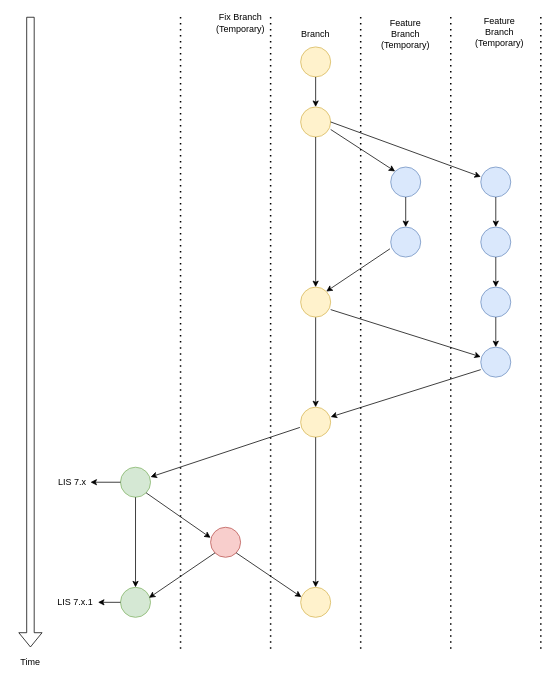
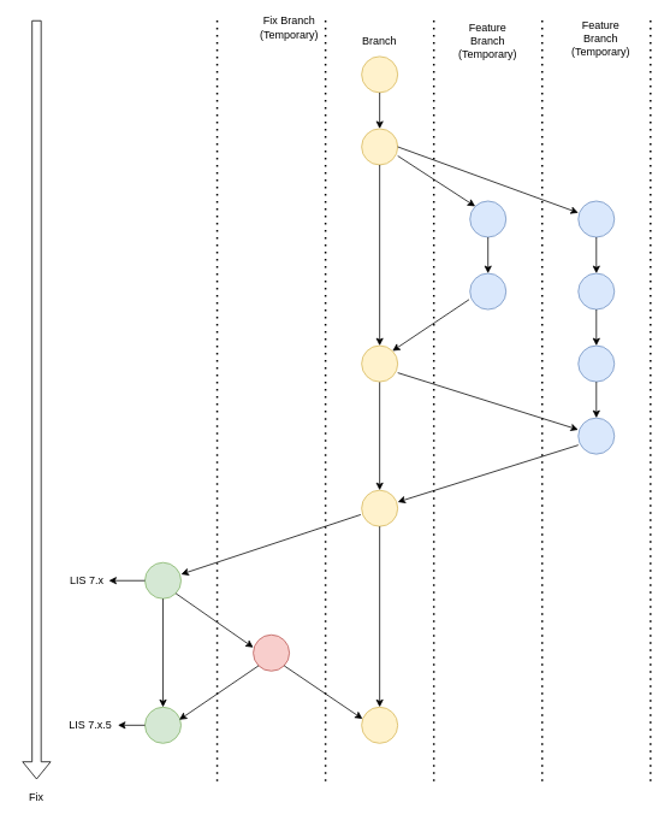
  <mxCell id="0" />
  <mxCell id="1" parent="0" />
  <mxCell id="2" value="" style="ellipse;whiteSpace=wrap;html=1;aspect=fixed;fillColor=#fff2cc;strokeColor=#d6b656;" parent="1" vertex="1"><mxGeometry x="400" y="62" width="40" height="40" as="geometry" /></mxCell>
  <mxCell id="3" value="" style="ellipse;whiteSpace=wrap;html=1;aspect=fixed;fillColor=#fff2cc;strokeColor=#d6b656;" parent="1" vertex="1"><mxGeometry x="400" y="142" width="40" height="40" as="geometry" /></mxCell>
  <mxCell id="4" value="" style="ellipse;whiteSpace=wrap;html=1;aspect=fixed;fillColor=#fff2cc;strokeColor=#d6b656;" parent="1" vertex="1"><mxGeometry x="400" y="542" width="40" height="40" as="geometry" /></mxCell>
  <mxCell id="5" value="" style="ellipse;whiteSpace=wrap;html=1;aspect=fixed;fillColor=#dae8fc;strokeColor=#6c8ebf;" parent="1" vertex="1"><mxGeometry x="520" y="222" width="40" height="40" as="geometry" /></mxCell>
  <mxCell id="6" value="" style="ellipse;whiteSpace=wrap;html=1;aspect=fixed;fillColor=#dae8fc;strokeColor=#6c8ebf;" parent="1" vertex="1"><mxGeometry x="520" y="302" width="40" height="40" as="geometry" /></mxCell>
  <mxCell id="7" value="" style="ellipse;whiteSpace=wrap;html=1;aspect=fixed;fillColor=#d5e8d4;strokeColor=#82b366;" parent="1" vertex="1"><mxGeometry x="160" y="622" width="40" height="40" as="geometry" /></mxCell>
  <mxCell id="8" value="" style="ellipse;whiteSpace=wrap;html=1;aspect=fixed;fillColor=#d5e8d4;strokeColor=#82b366;" parent="1" vertex="1"><mxGeometry x="160" y="782" width="40" height="40" as="geometry" /></mxCell>
  <mxCell id="9" value="" style="endArrow=classic;html=1;exitX=0.5;exitY=1;exitDx=0;exitDy=0;entryX=0.5;entryY=0;entryDx=0;entryDy=0;" parent="1" source="2" target="3" edge="1"><mxGeometry width="50" height="50" relative="1" as="geometry"><mxPoint x="470" y="135" as="sourcePoint" /><mxPoint x="520" y="85" as="targetPoint" /></mxGeometry></mxCell>
  <mxCell id="10" value="" style="endArrow=classic;html=1;entryX=0;entryY=0;entryDx=0;entryDy=0;" parent="1" target="5" edge="1"><mxGeometry width="50" height="50" relative="1" as="geometry"><mxPoint x="440" y="172" as="sourcePoint" /><mxPoint x="510" y="125" as="targetPoint" /></mxGeometry></mxCell>
  <mxCell id="11" value="" style="endArrow=classic;html=1;exitX=0.5;exitY=1;exitDx=0;exitDy=0;entryX=0.5;entryY=0;entryDx=0;entryDy=0;" parent="1" source="5" target="6" edge="1"><mxGeometry width="50" height="50" relative="1" as="geometry"><mxPoint x="240" y="245" as="sourcePoint" /><mxPoint x="290" y="195" as="targetPoint" /></mxGeometry></mxCell>
  <mxCell id="12" value="" style="endArrow=classic;html=1;exitX=-0.025;exitY=0.675;exitDx=0;exitDy=0;entryX=1;entryY=0.325;entryDx=0;entryDy=0;entryPerimeter=0;exitPerimeter=0;" parent="1" source="4" target="7" edge="1"><mxGeometry width="50" height="50" relative="1" as="geometry"><mxPoint x="400" y="645" as="sourcePoint" /><mxPoint x="280" y="655" as="targetPoint" /></mxGeometry></mxCell>
  <mxCell id="13" value="" style="endArrow=classic;html=1;exitX=0.5;exitY=1;exitDx=0;exitDy=0;entryX=0.5;entryY=0;entryDx=0;entryDy=0;" parent="1" source="7" target="8" edge="1"><mxGeometry width="50" height="50" relative="1" as="geometry"><mxPoint x="180" y="905" as="sourcePoint" /><mxPoint x="290" y="885" as="targetPoint" /></mxGeometry></mxCell>
  <mxCell id="14" value="" style="endArrow=classic;html=1;exitX=0.5;exitY=1;exitDx=0;exitDy=0;entryX=0.5;entryY=0;entryDx=0;entryDy=0;" parent="1" source="4" target="17" edge="1"><mxGeometry width="50" height="50" relative="1" as="geometry"><mxPoint x="420" y="665" as="sourcePoint" /><mxPoint x="420" y="945" as="targetPoint" /></mxGeometry></mxCell>
  <mxCell id="15" value="" style="ellipse;whiteSpace=wrap;html=1;aspect=fixed;fillColor=#f8cecc;strokeColor=#b85450;" parent="1" vertex="1"><mxGeometry x="280" y="702" width="40" height="40" as="geometry" /></mxCell>
  <mxCell id="16" value="" style="endArrow=classic;html=1;exitX=1;exitY=1;exitDx=0;exitDy=0;entryX=0;entryY=0.35;entryDx=0;entryDy=0;entryPerimeter=0;" parent="1" source="7" target="15" edge="1"><mxGeometry width="50" height="50" relative="1" as="geometry"><mxPoint x="194.142" y="899.142" as="sourcePoint" /><mxPoint x="276" y="714" as="targetPoint" /></mxGeometry></mxCell>
  <mxCell id="17" value="" style="ellipse;whiteSpace=wrap;html=1;aspect=fixed;fillColor=#fff2cc;strokeColor=#d6b656;" parent="1" vertex="1"><mxGeometry x="400" y="782" width="40" height="40" as="geometry" /></mxCell>
  <mxCell id="18" value="" style="endArrow=classic;html=1;exitX=1;exitY=1;exitDx=0;exitDy=0;entryX=0.025;entryY=0.325;entryDx=0;entryDy=0;entryPerimeter=0;" parent="1" source="15" target="17" edge="1"><mxGeometry width="50" height="50" relative="1" as="geometry"><mxPoint x="240" y="965" as="sourcePoint" /><mxPoint x="410" y="795" as="targetPoint" /></mxGeometry></mxCell>
  <mxCell id="19" value="Branch" style="text;html=1;strokeColor=none;fillColor=none;align=center;verticalAlign=middle;whiteSpace=wrap;rounded=0;" parent="1" vertex="1"><mxGeometry x="400" y="35" width="40" height="20" as="geometry" /></mxCell>
  <mxCell id="20" value="Feature Branch&lt;br&gt;(Temporary)" style="text;html=1;strokeColor=none;fillColor=none;align=center;verticalAlign=middle;whiteSpace=wrap;rounded=0;" parent="1" vertex="1"><mxGeometry x="515" y="35" width="50" height="20" as="geometry" /></mxCell>
  <mxCell id="21" value="Fix Branch (Temporary)" style="text;html=1;strokeColor=none;fillColor=none;align=center;verticalAlign=middle;whiteSpace=wrap;rounded=0;" parent="1" vertex="1"><mxGeometry x="295" y="20" width="50" height="20" as="geometry" /></mxCell>
  <mxCell id="22" value="" style="endArrow=classic;html=1;exitX=0;exitY=1;exitDx=0;exitDy=0;entryX=0.95;entryY=0.35;entryDx=0;entryDy=0;entryPerimeter=0;" parent="1" source="15" target="8" edge="1"><mxGeometry width="50" height="50" relative="1" as="geometry"><mxPoint x="330" y="532" as="sourcePoint" /><mxPoint x="380" y="482" as="targetPoint" /></mxGeometry></mxCell>
  <mxCell id="23" value="" style="endArrow=none;dashed=1;html=1;dashPattern=1 3;strokeWidth=2;" parent="1" edge="1"><mxGeometry width="50" height="50" relative="1" as="geometry"><mxPoint x="480" y="864" as="sourcePoint" /><mxPoint x="480" y="22" as="targetPoint" /></mxGeometry></mxCell>
  <mxCell id="24" value="" style="endArrow=none;dashed=1;html=1;dashPattern=1 3;strokeWidth=2;" parent="1" edge="1"><mxGeometry width="50" height="50" relative="1" as="geometry"><mxPoint x="240" y="864" as="sourcePoint" /><mxPoint x="240" y="22" as="targetPoint" /></mxGeometry></mxCell>
  <mxCell id="25" value="" style="endArrow=none;dashed=1;html=1;dashPattern=1 3;strokeWidth=2;" parent="1" edge="1"><mxGeometry width="50" height="50" relative="1" as="geometry"><mxPoint x="360" y="864" as="sourcePoint" /><mxPoint x="360" y="22" as="targetPoint" /></mxGeometry></mxCell>
- <mxCell id="26" value="Time" style="text;html=1;strokeColor=none;fillColor=none;align=center;verticalAlign=middle;whiteSpace=wrap;rounded=0;" parent="1" vertex="1"><mxGeometry x="20" y="872" width="40" height="20" as="geometry" /></mxCell>
+ <mxCell id="26" value="Fix" style="text;html=1;strokeColor=none;fillColor=none;align=center;verticalAlign=middle;whiteSpace=wrap;rounded=0;" parent="1" vertex="1"><mxGeometry x="20" y="872" width="40" height="20" as="geometry" /></mxCell>
  <mxCell id="27" value="" style="shape=flexArrow;endArrow=classic;html=1;" parent="1" edge="1"><mxGeometry width="50" height="50" relative="1" as="geometry"><mxPoint x="40" y="22" as="sourcePoint" /><mxPoint x="40" y="862" as="targetPoint" /></mxGeometry></mxCell>
- <mxCell id="28" value="LIS 7.x.1" style="text;html=1;strokeColor=none;fillColor=none;align=center;verticalAlign=middle;whiteSpace=wrap;rounded=0;" parent="1" vertex="1"><mxGeometry x="70" y="792" width="60" height="20" as="geometry" /></mxCell>
+ <mxCell id="28" value="LIS 7.x.5" style="text;html=1;strokeColor=none;fillColor=none;align=center;verticalAlign=middle;whiteSpace=wrap;rounded=0;" parent="1" vertex="1"><mxGeometry x="70" y="792" width="60" height="20" as="geometry" /></mxCell>
  <mxCell id="29" value="" style="endArrow=none;dashed=1;html=1;dashPattern=1 3;strokeWidth=2;" edge="1" parent="1"><mxGeometry width="50" height="50" relative="1" as="geometry"><mxPoint x="600" y="864" as="sourcePoint" /><mxPoint x="600" y="22" as="targetPoint" /></mxGeometry></mxCell>
  <mxCell id="30" value="Feature Branch&lt;br&gt;(Temporary)" style="text;html=1;strokeColor=none;fillColor=none;align=center;verticalAlign=middle;whiteSpace=wrap;rounded=0;" vertex="1" parent="1"><mxGeometry x="640" y="32" width="50" height="20" as="geometry" /></mxCell>
  <mxCell id="31" value="" style="endArrow=none;dashed=1;html=1;dashPattern=1 3;strokeWidth=2;" edge="1" parent="1"><mxGeometry width="50" height="50" relative="1" as="geometry"><mxPoint x="720" y="864" as="sourcePoint" /><mxPoint x="720" y="22" as="targetPoint" /></mxGeometry></mxCell>
  <mxCell id="32" value="" style="ellipse;whiteSpace=wrap;html=1;aspect=fixed;fillColor=#dae8fc;strokeColor=#6c8ebf;" vertex="1" parent="1"><mxGeometry x="640" y="222" width="40" height="40" as="geometry" /></mxCell>
  <mxCell id="33" value="" style="ellipse;whiteSpace=wrap;html=1;aspect=fixed;fillColor=#dae8fc;strokeColor=#6c8ebf;" vertex="1" parent="1"><mxGeometry x="640" y="302" width="40" height="40" as="geometry" /></mxCell>
  <mxCell id="34" value="" style="ellipse;whiteSpace=wrap;html=1;aspect=fixed;fillColor=#dae8fc;strokeColor=#6c8ebf;" vertex="1" parent="1"><mxGeometry x="640" y="382" width="40" height="40" as="geometry" /></mxCell>
  <mxCell id="35" value="" style="ellipse;whiteSpace=wrap;html=1;aspect=fixed;fillColor=#dae8fc;strokeColor=#6c8ebf;" vertex="1" parent="1"><mxGeometry x="640" y="462" width="40" height="40" as="geometry" /></mxCell>
  <mxCell id="36" style="edgeStyle=orthogonalEdgeStyle;rounded=0;orthogonalLoop=1;jettySize=auto;html=1;exitX=0.5;exitY=1;exitDx=0;exitDy=0;entryX=0.5;entryY=0;entryDx=0;entryDy=0;" edge="1" parent="1" source="37" target="4"><mxGeometry relative="1" as="geometry" /></mxCell>
  <mxCell id="37" value="" style="ellipse;whiteSpace=wrap;html=1;aspect=fixed;fillColor=#fff2cc;strokeColor=#d6b656;" vertex="1" parent="1"><mxGeometry x="400" y="382" width="40" height="40" as="geometry" /></mxCell>
  <mxCell id="38" value="" style="endArrow=classic;html=1;exitX=-0.025;exitY=0.725;exitDx=0;exitDy=0;exitPerimeter=0;entryX=1;entryY=0;entryDx=0;entryDy=0;" edge="1" parent="1" source="6" target="37"><mxGeometry width="50" height="50" relative="1" as="geometry"><mxPoint x="530" y="462" as="sourcePoint" /><mxPoint x="580" y="412" as="targetPoint" /></mxGeometry></mxCell>
  <mxCell id="39" value="" style="endArrow=classic;html=1;entryX=0;entryY=0.325;entryDx=0;entryDy=0;entryPerimeter=0;" edge="1" parent="1" target="35"><mxGeometry width="50" height="50" relative="1" as="geometry"><mxPoint x="440" y="412" as="sourcePoint" /><mxPoint x="444.142" y="397.858" as="targetPoint" /></mxGeometry></mxCell>
  <mxCell id="40" value="" style="endArrow=classic;html=1;exitX=0.5;exitY=1;exitDx=0;exitDy=0;entryX=0.5;entryY=0;entryDx=0;entryDy=0;" edge="1" parent="1" source="3" target="37"><mxGeometry width="50" height="50" relative="1" as="geometry"><mxPoint x="530" y="462" as="sourcePoint" /><mxPoint x="580" y="412" as="targetPoint" /></mxGeometry></mxCell>
  <mxCell id="41" value="" style="endArrow=classic;html=1;exitX=1;exitY=0.5;exitDx=0;exitDy=0;entryX=0;entryY=0.325;entryDx=0;entryDy=0;entryPerimeter=0;" edge="1" parent="1" source="3" target="32"><mxGeometry width="50" height="50" relative="1" as="geometry"><mxPoint x="470" y="152" as="sourcePoint" /><mxPoint x="520" y="102" as="targetPoint" /></mxGeometry></mxCell>
  <mxCell id="42" value="" style="endArrow=classic;html=1;exitX=0.5;exitY=1;exitDx=0;exitDy=0;entryX=0.5;entryY=0;entryDx=0;entryDy=0;" edge="1" parent="1" source="32" target="33"><mxGeometry width="50" height="50" relative="1" as="geometry"><mxPoint x="530" y="462" as="sourcePoint" /><mxPoint x="580" y="412" as="targetPoint" /></mxGeometry></mxCell>
  <mxCell id="43" value="" style="endArrow=classic;html=1;exitX=0.5;exitY=1;exitDx=0;exitDy=0;entryX=0.5;entryY=0;entryDx=0;entryDy=0;" edge="1" parent="1" source="33" target="34"><mxGeometry width="50" height="50" relative="1" as="geometry"><mxPoint x="530" y="462" as="sourcePoint" /><mxPoint x="580" y="412" as="targetPoint" /></mxGeometry></mxCell>
  <mxCell id="44" value="" style="endArrow=classic;html=1;exitX=0.5;exitY=1;exitDx=0;exitDy=0;entryX=0.5;entryY=0;entryDx=0;entryDy=0;" edge="1" parent="1" source="34" target="35"><mxGeometry width="50" height="50" relative="1" as="geometry"><mxPoint x="530" y="462" as="sourcePoint" /><mxPoint x="580" y="412" as="targetPoint" /></mxGeometry></mxCell>
  <mxCell id="45" value="" style="endArrow=classic;html=1;entryX=1;entryY=0.325;entryDx=0;entryDy=0;entryPerimeter=0;" edge="1" parent="1" target="4"><mxGeometry width="50" height="50" relative="1" as="geometry"><mxPoint x="640" y="492" as="sourcePoint" /><mxPoint x="580" y="412" as="targetPoint" /></mxGeometry></mxCell>
  <mxCell id="46" value="LIS 7.x" style="text;html=1;strokeColor=none;fillColor=none;align=center;verticalAlign=middle;whiteSpace=wrap;rounded=0;" vertex="1" parent="1"><mxGeometry x="66" y="632" width="60" height="20" as="geometry" /></mxCell>
  <mxCell id="47" value="" style="endArrow=classic;html=1;exitX=0;exitY=0.5;exitDx=0;exitDy=0;" edge="1" parent="1" source="7"><mxGeometry width="50" height="50" relative="1" as="geometry"><mxPoint x="140" y="602" as="sourcePoint" /><mxPoint x="120" y="642" as="targetPoint" /></mxGeometry></mxCell>
  <mxCell id="48" value="" style="endArrow=classic;html=1;exitX=0;exitY=0.5;exitDx=0;exitDy=0;" edge="1" parent="1" source="8"><mxGeometry width="50" height="50" relative="1" as="geometry"><mxPoint x="140" y="762" as="sourcePoint" /><mxPoint x="130" y="802" as="targetPoint" /></mxGeometry></mxCell>
